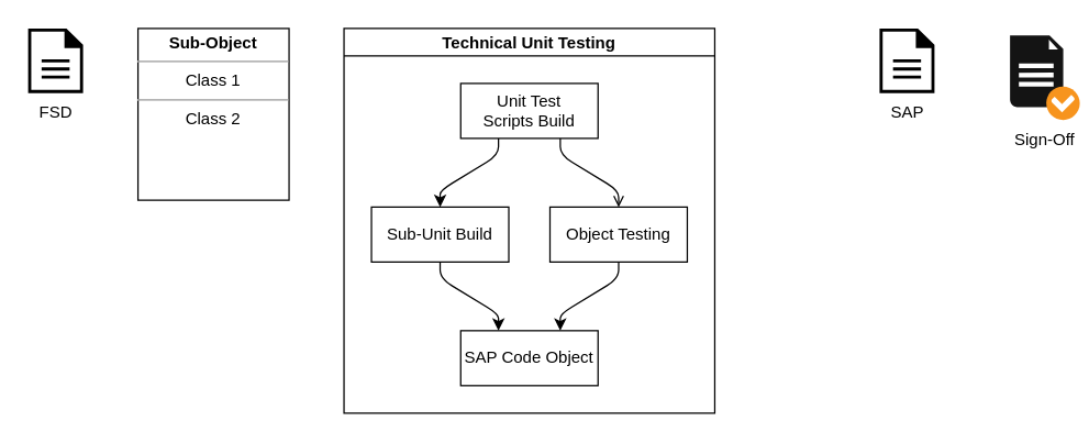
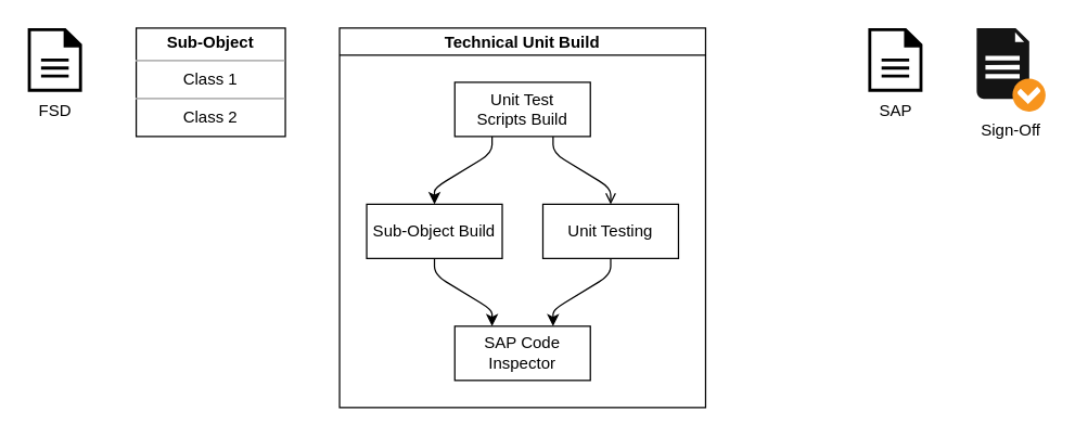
  <mxCell id="0" />
  <mxCell id="1" parent="0" />
  <mxCell id="2" value="FSD" style="sketch=0;pointerEvents=1;shadow=0;dashed=0;html=1;strokeColor=none;fillColor=#000000;labelPosition=center;verticalLabelPosition=bottom;verticalAlign=top;outlineConnect=0;align=center;shape=mxgraph.office.concepts.document;" vertex="1" parent="1"><mxGeometry x="20" y="20" width="40" height="47" as="geometry" /></mxCell>
- <mxCell id="3" value="&lt;p style=&quot;margin:0px;margin-top:4px;text-align:center;&quot;&gt;&lt;b&gt;Sub-Object&lt;/b&gt;&lt;/p&gt;&lt;hr size=&quot;1&quot;&gt;&lt;div style=&quot;text-align: center;&quot;&gt;&lt;span style=&quot;background-color: initial;&quot;&gt;Class 1&lt;/span&gt;&lt;/div&gt;&lt;hr size=&quot;1&quot;&gt;&lt;div style=&quot;text-align: center; height: 2px;&quot;&gt;Class 2&lt;/div&gt;" style="verticalAlign=top;align=left;overflow=fill;fontSize=12;fontFamily=Helvetica;html=1;whiteSpace=wrap;" vertex="1" parent="1"><mxGeometry x="100" y="20" width="110" height="125" as="geometry" /></mxCell>
- <mxCell id="4" value="Technical Unit Testing" style="swimlane;startSize=20;horizontal=1;childLayout=flowLayout;flowOrientation=north;resizable=0;interRankCellSpacing=50;containerType=tree;fontSize=12;" vertex="1" parent="1"><mxGeometry x="250" y="20" width="270" height="280" as="geometry" /></mxCell>
+ <mxCell id="3" value="&lt;p style=&quot;margin:0px;margin-top:4px;text-align:center;&quot;&gt;&lt;b&gt;Sub-Object&lt;/b&gt;&lt;/p&gt;&lt;hr size=&quot;1&quot;&gt;&lt;div style=&quot;text-align: center;&quot;&gt;&lt;span style=&quot;background-color: initial;&quot;&gt;Class 1&lt;/span&gt;&lt;/div&gt;&lt;hr size=&quot;1&quot;&gt;&lt;div style=&quot;text-align: center; height: 2px;&quot;&gt;Class 2&lt;/div&gt;" style="verticalAlign=top;align=left;overflow=fill;fontSize=12;fontFamily=Helvetica;html=1;whiteSpace=wrap;" vertex="1" parent="1"><mxGeometry x="100" y="20" width="110" height="80" as="geometry" /></mxCell>
+ <mxCell id="4" value="Technical Unit Build" style="swimlane;startSize=20;horizontal=1;childLayout=flowLayout;flowOrientation=north;resizable=0;interRankCellSpacing=50;containerType=tree;fontSize=12;" vertex="1" parent="1"><mxGeometry x="250" y="20" width="270" height="280" as="geometry" /></mxCell>
  <mxCell id="5" value="Unit Test&lt;br&gt;Scripts Build" style="whiteSpace=wrap;html=1;" vertex="1" parent="4"><mxGeometry x="85" y="40" width="100" height="40" as="geometry" /></mxCell>
- <mxCell id="6" value="Sub-Unit Build" style="whiteSpace=wrap;html=1;" vertex="1" parent="4"><mxGeometry x="20" y="130" width="100" height="40" as="geometry" /></mxCell>
+ <mxCell id="6" value="Sub-Object Build" style="whiteSpace=wrap;html=1;" vertex="1" parent="4"><mxGeometry x="20" y="130" width="100" height="40" as="geometry" /></mxCell>
  <mxCell id="7" value="" style="html=1;rounded=1;curved=0;sourcePerimeterSpacing=0;targetPerimeterSpacing=0;startSize=6;endSize=6;noEdgeStyle=1;orthogonal=1;" edge="1" parent="4" source="5" target="6"><mxGeometry relative="1" as="geometry"><Array as="points"><mxPoint x="112.5" y="92" /><mxPoint x="70" y="118" /></Array></mxGeometry></mxCell>
- <mxCell id="8" value="Object Testing" style="whiteSpace=wrap;html=1;" vertex="1" parent="4"><mxGeometry x="150" y="130" width="100" height="40" as="geometry" /></mxCell>
+ <mxCell id="8" value="Unit Testing" style="whiteSpace=wrap;html=1;" vertex="1" parent="4"><mxGeometry x="150" y="130" width="100" height="40" as="geometry" /></mxCell>
  <mxCell id="9" value="" style="html=1;rounded=1;curved=0;sourcePerimeterSpacing=0;targetPerimeterSpacing=0;startSize=6;endSize=6;noEdgeStyle=1;orthogonal=1;endArrow=open;" edge="1" parent="4" source="5" target="8"><mxGeometry relative="1" as="geometry"><Array as="points"><mxPoint x="157.5" y="92" /><mxPoint x="200" y="118" /></Array></mxGeometry></mxCell>
- <mxCell id="10" value="SAP Code Object" style="whiteSpace=wrap;html=1;" vertex="1" parent="4"><mxGeometry x="85" y="220" width="100" height="40" as="geometry" /></mxCell>
+ <mxCell id="10" value="SAP Code Inspector" style="whiteSpace=wrap;html=1;" vertex="1" parent="4"><mxGeometry x="85" y="220" width="100" height="40" as="geometry" /></mxCell>
  <mxCell id="11" value="" style="html=1;rounded=1;curved=0;sourcePerimeterSpacing=0;targetPerimeterSpacing=0;startSize=6;endSize=6;noEdgeStyle=1;orthogonal=1;" edge="1" parent="4" source="6" target="10"><mxGeometry relative="1" as="geometry"><Array as="points"><mxPoint x="70" y="182" /><mxPoint x="112.5" y="208" /></Array></mxGeometry></mxCell>
  <mxCell id="12" value="" style="html=1;rounded=1;curved=0;sourcePerimeterSpacing=0;targetPerimeterSpacing=0;startSize=6;endSize=6;noEdgeStyle=1;orthogonal=1;" edge="1" parent="4" source="8" target="10"><mxGeometry relative="1" as="geometry"><Array as="points"><mxPoint x="200" y="182" /><mxPoint x="157.5" y="208" /></Array></mxGeometry></mxCell>
- <mxCell id="13" value="Sign-Off" style="shadow=0;dashed=0;html=1;strokeColor=none;fillColor=#141414;labelPosition=center;verticalLabelPosition=bottom;verticalAlign=top;align=center;outlineConnect=0;shape=mxgraph.veeam.checked_doc;" vertex="1" parent="1"><mxGeometry x="735" y="25" width="50.8" height="61.6" as="geometry" /></mxCell>
+ <mxCell id="13" value="Sign-Off" style="shadow=0;dashed=0;html=1;strokeColor=none;fillColor=#141414;labelPosition=center;verticalLabelPosition=bottom;verticalAlign=top;align=center;outlineConnect=0;shape=mxgraph.veeam.checked_doc;" vertex="1" parent="1"><mxGeometry x="720" y="20" width="50.8" height="61.6" as="geometry" /></mxCell>
  <mxCell id="14" value="SAP" style="sketch=0;pointerEvents=1;shadow=0;dashed=0;html=1;strokeColor=none;fillColor=#000000;labelPosition=center;verticalLabelPosition=bottom;verticalAlign=top;outlineConnect=0;align=center;shape=mxgraph.office.concepts.document;" vertex="1" parent="1"><mxGeometry x="640" y="20" width="40" height="47" as="geometry" /></mxCell>
